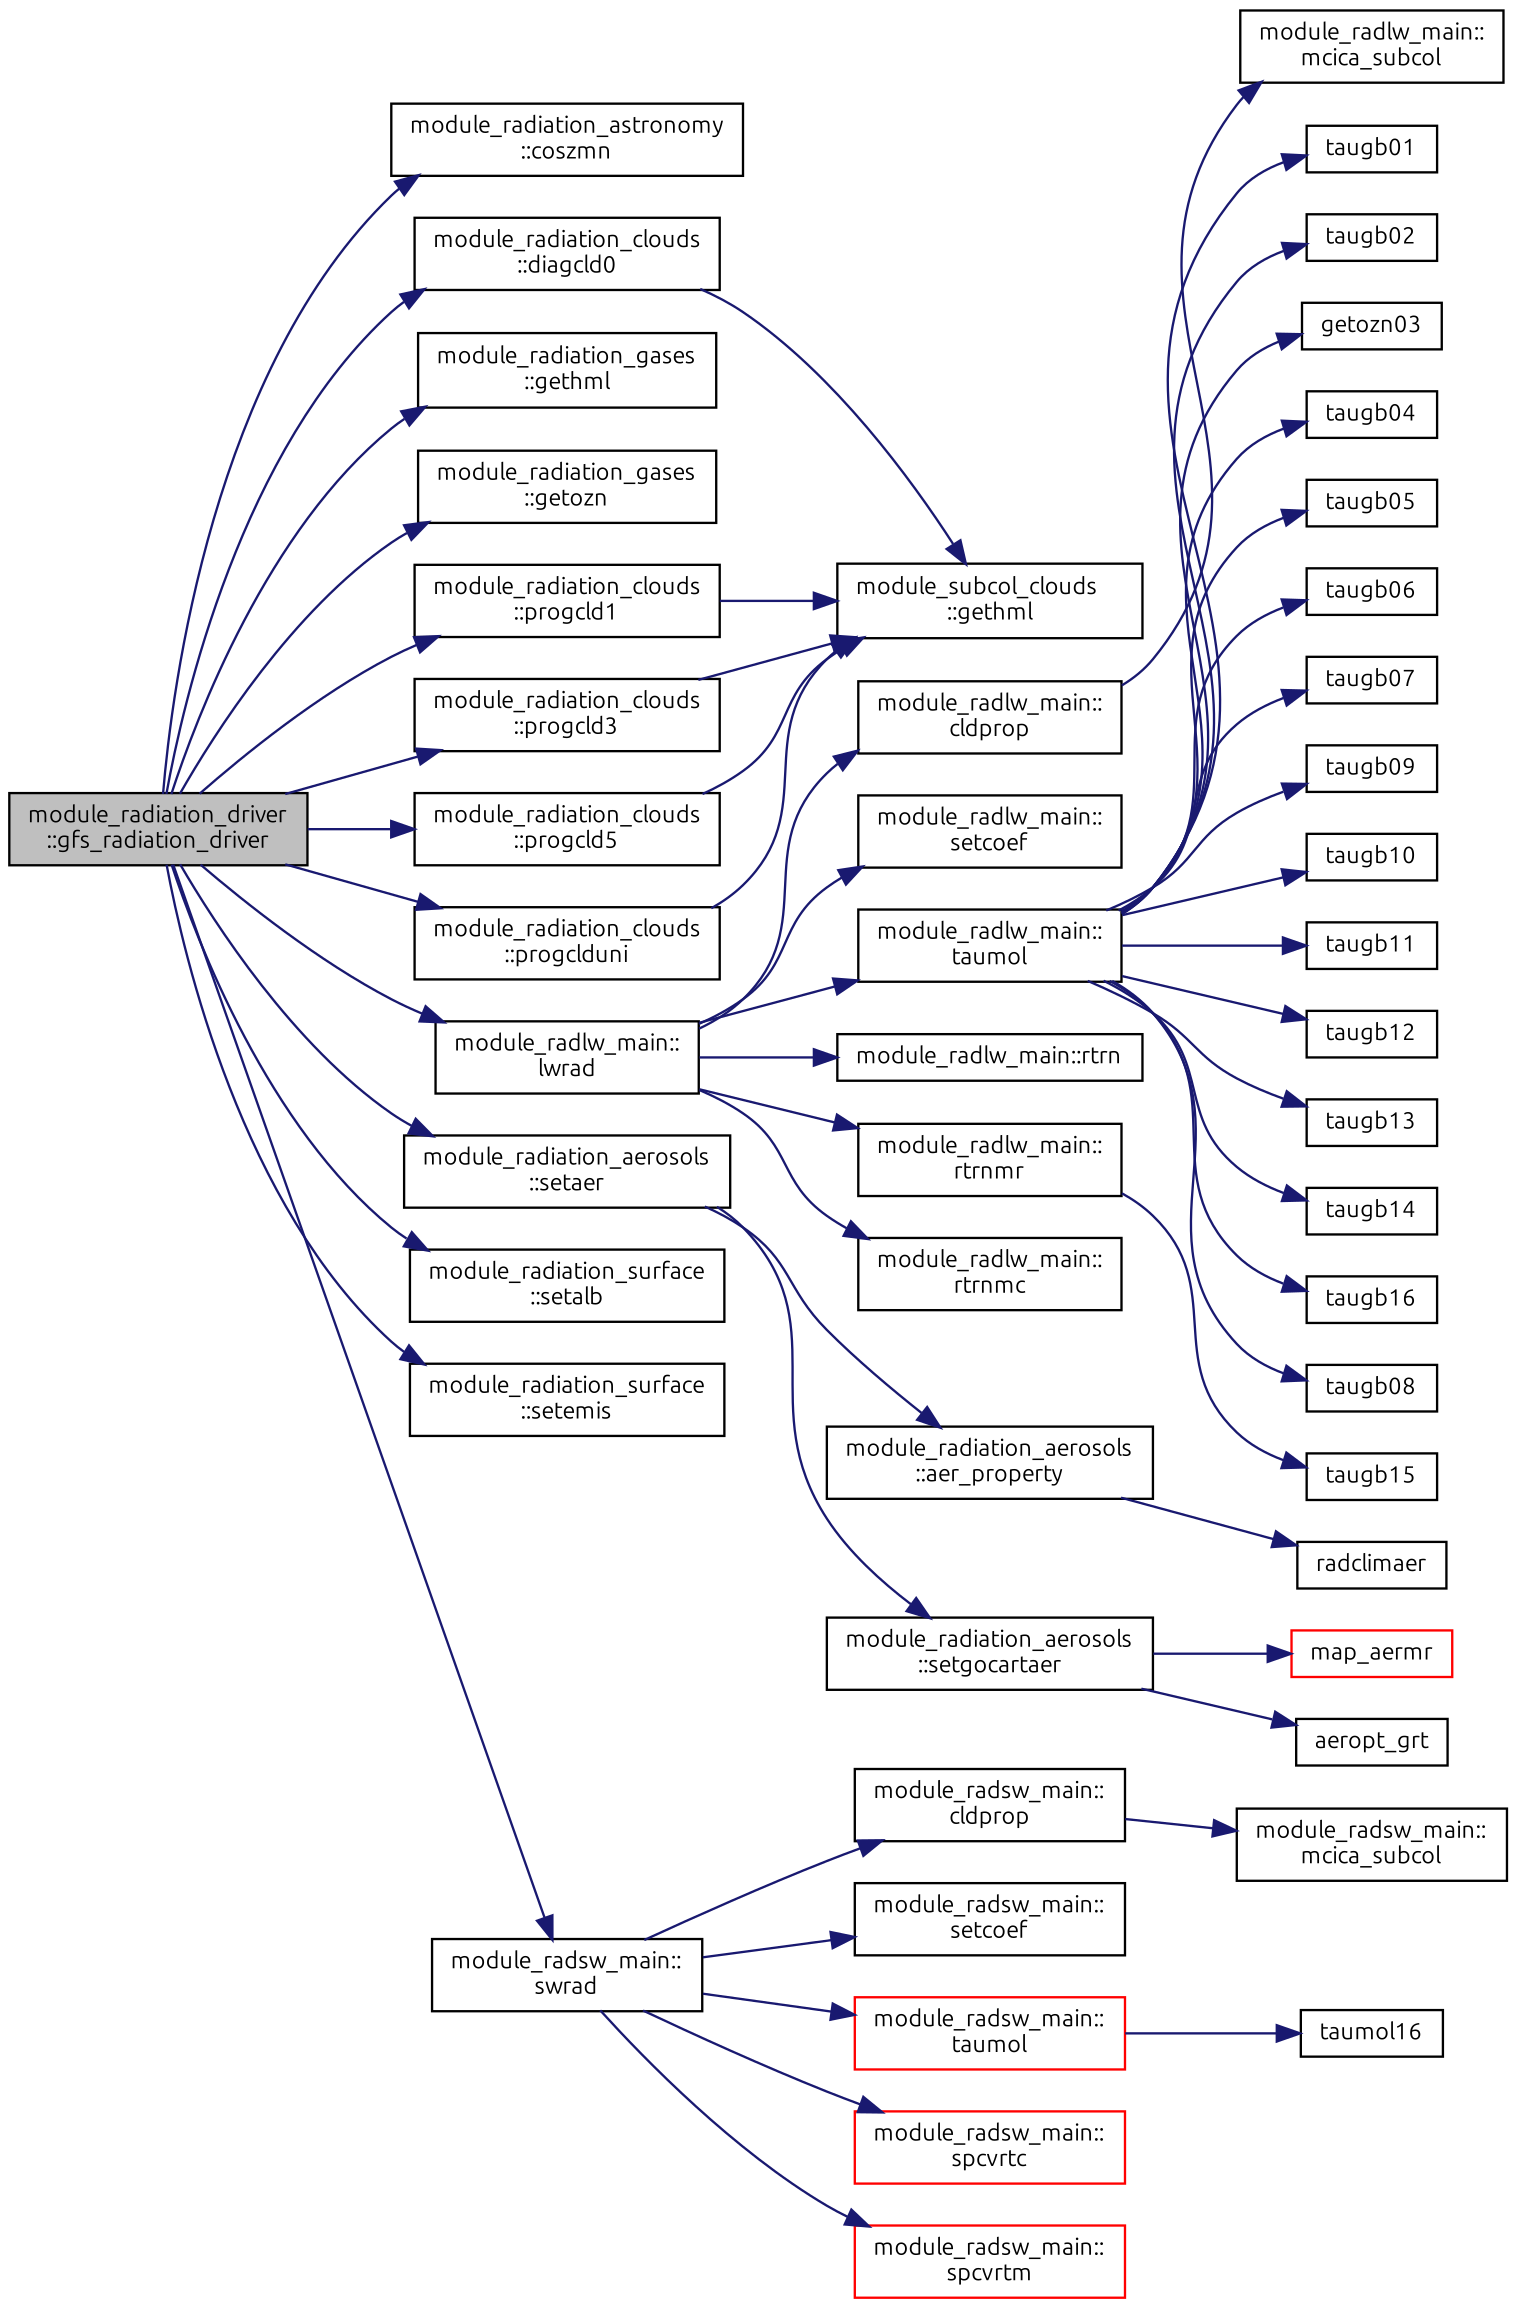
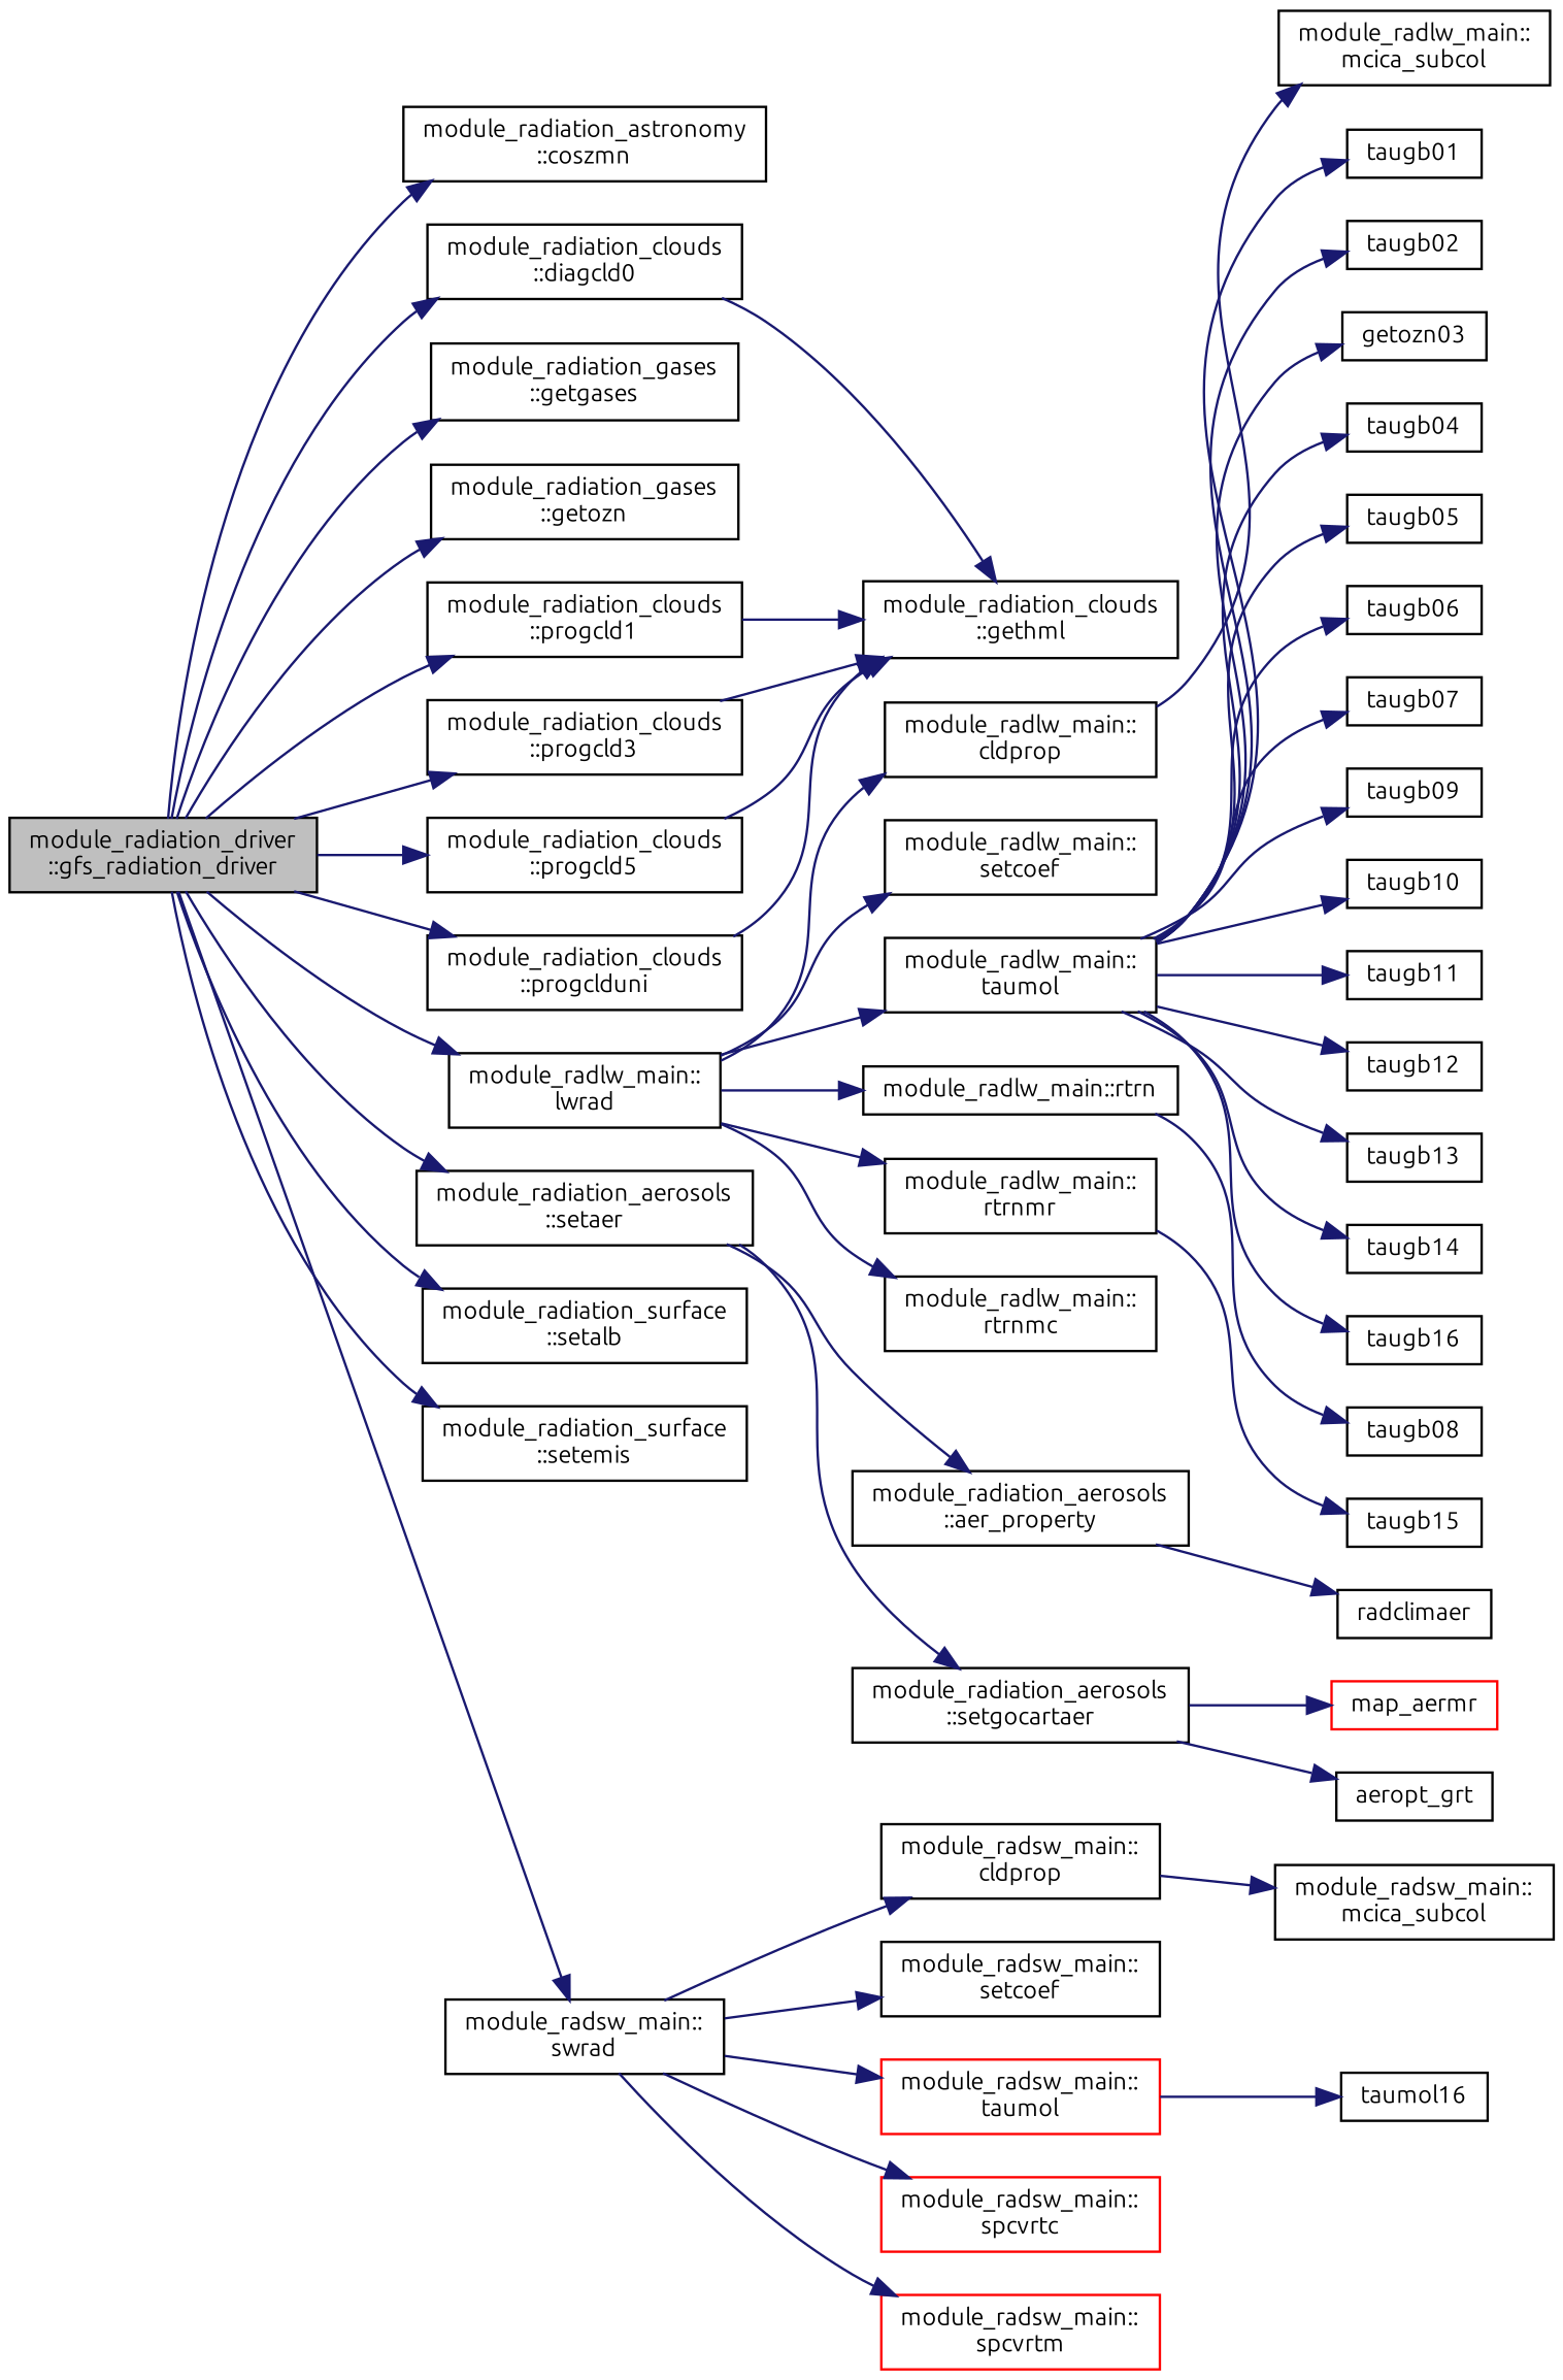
  digraph {
    fontname=Ubuntu
    rankdir=LR
    node [color=black fillcolor=white fontname=Ubuntu fontsize=10 shape=record style=filled]
    edge [color=midnightblue fontname=Ubuntu fontsize=10 labelfontname=Helvetica labelfontsize=10 style=solid]
    n1 [fillcolor=grey75 fontcolor=black height=0.2 label="module_radiation_driver\l::gfs_radiation_driver" width=0.4]
    n2 [height=0.2 label="module_radiation_astronomy\l::coszmn" width=0.4]
    n3 [height=0.2 label="module_radiation_clouds\l::diagcld0" width=0.4]
-   n4 [height=0.2 label="module_radiation_gases\l::gethml" width=0.4]
+   n4 [height=0.2 label="module_radiation_gases\l::getgases" width=0.4]
    n5 [height=0.2 label="module_radiation_gases\l::getozn" width=0.4]
    n6 [height=0.2 label="module_radlw_main::\llwrad" width=0.4]
    n7 [height=0.2 label="module_radiation_clouds\l::progcld1" width=0.4]
    n8 [height=0.2 label="module_radiation_clouds\l::progcld3" width=0.4]
    n9 [height=0.2 label="module_radiation_clouds\l::progcld5" width=0.4]
    n10 [height=0.2 label="module_radiation_clouds\l::progclduni" width=0.4]
    n11 [height=0.2 label="module_radiation_aerosols\l::setaer" width=0.4]
    n12 [height=0.2 label="module_radiation_surface\l::setalb" width=0.4]
    n13 [height=0.2 label="module_radiation_surface\l::setemis" width=0.4]
    n14 [height=0.2 label="module_radsw_main::\lswrad" width=0.4]
-   n15 [height=0.2 label="module_subcol_clouds\l::gethml" width=0.4]
+   n15 [height=0.2 label="module_radiation_clouds\l::gethml" width=0.4]
    n16 [height=0.2 label="module_radlw_main::\lcldprop" width=0.4]
    n17 [height=0.2 label="module_radlw_main::\lsetcoef" width=0.4]
    n18 [height=0.2 label="module_radlw_main::\ltaumol" width=0.4]
    n19 [height=0.2 label="module_radlw_main::rtrn" width=0.4]
    n20 [height=0.2 label="module_radlw_main::\lrtrnmr" width=0.4]
    n21 [height=0.2 label="module_radlw_main::\lrtrnmc" width=0.4]
    n22 [height=0.2 label="module_radiation_aerosols\l::aer_property" width=0.4]
    n23 [height=0.2 label="module_radiation_aerosols\l::setgocartaer" width=0.4]
    n24 [height=0.2 label="module_radsw_main::\lcldprop" width=0.4]
    n25 [height=0.2 label="module_radsw_main::\lsetcoef" width=0.4]
    n26 [color=red height=0.2 label="module_radsw_main::\ltaumol" width=0.4]
    n27 [color=red height=0.2 label="module_radsw_main::\lspcvrtc" width=0.4]
    n28 [color=red height=0.2 label="module_radsw_main::\lspcvrtm" width=0.4]
    n29 [height=0.2 label="module_radlw_main::\lmcica_subcol" width=0.4]
    n30 [height=0.2 label=taugb01 width=0.4]
    n31 [height=0.2 label=taugb02 width=0.4]
    n32 [height=0.2 label=getozn03 width=0.4]
    n33 [height=0.2 label=taugb04 width=0.4]
    n34 [height=0.2 label=taugb05 width=0.4]
    n35 [height=0.2 label=taugb06 width=0.4]
    n36 [height=0.2 label=taugb07 width=0.4]
    n37 [height=0.2 label=taugb08 width=0.4]
    n38 [height=0.2 label=taugb09 width=0.4]
    n39 [height=0.2 label=taugb10 width=0.4]
    n40 [height=0.2 label=taugb11 width=0.4]
    n41 [height=0.2 label=taugb12 width=0.4]
    n42 [height=0.2 label=taugb13 width=0.4]
    n43 [height=0.2 label=taugb14 width=0.4]
    n44 [height=0.2 label=taugb16 width=0.4]
    n45 [height=0.2 label=taugb15 width=0.4]
    n46 [height=0.2 label=radclimaer width=0.4]
    n47 [color=red height=0.2 label=map_aermr width=0.4]
    n48 [height=0.2 label=aeropt_grt width=0.4]
    n49 [height=0.2 label="module_radsw_main::\lmcica_subcol" width=0.4]
    n50 [height=0.2 label=taumol16 width=0.4]
    n1 -> n2
    n1 -> n3
    n1 -> n4
    n1 -> n5
    n1 -> n6
    n1 -> n7
    n1 -> n8
    n1 -> n9
    n1 -> n10
    n1 -> n11
    n1 -> n12
    n1 -> n13
    n1 -> n14
    n3 -> n15
    n6 -> n16
    n6 -> n17
    n6 -> n18
    n6 -> n19
    n6 -> n20
    n6 -> n21
    n7 -> n15
    n8 -> n15
    n9 -> n15
    n10 -> n15
    n11 -> n22
    n11 -> n23
    n14 -> n24
    n14 -> n25
    n14 -> n26
    n14 -> n27
    n14 -> n28
    n16 -> n29
    n18 -> n30
    n18 -> n31
    n18 -> n32
    n18 -> n33
    n18 -> n34
    n18 -> n35
    n18 -> n36
-   n18 -> n37
+   n19 -> n37
    n18 -> n38
    n18 -> n39
    n18 -> n40
    n18 -> n41
    n18 -> n42
    n18 -> n43
    n18 -> n44
    n20 -> n45
    n22 -> n46
    n23 -> n47
    n23 -> n48
    n24 -> n49
    n26 -> n50
  }
